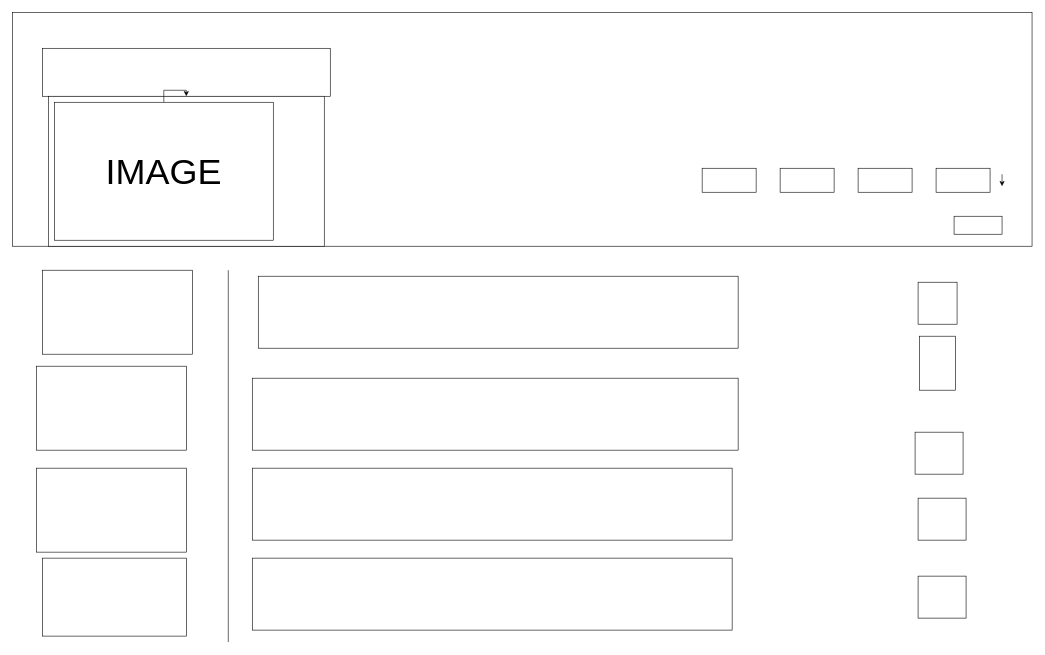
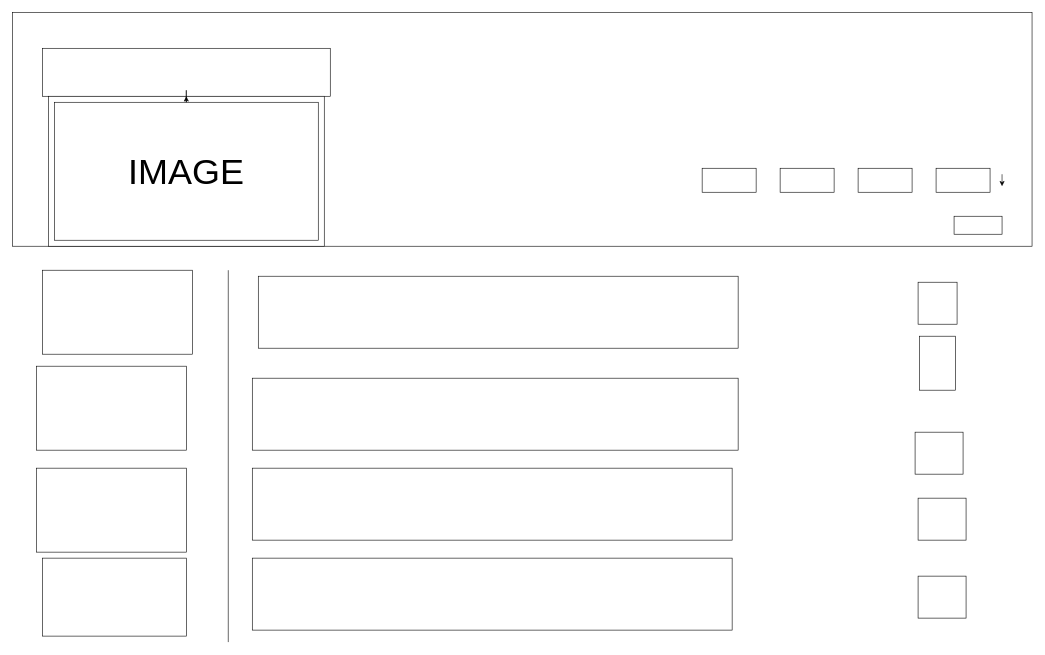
  <mxCell id="0" />
  <mxCell id="1" parent="0" />
  <mxCell id="2" value="" style="rounded=0;whiteSpace=wrap;html=1;" vertex="1" parent="1"><mxGeometry x="1130" y="260" width="550" height="80" as="geometry" /></mxCell>
  <mxCell id="3" value="" style="rounded=0;whiteSpace=wrap;html=1;" vertex="1" parent="1"><mxGeometry width="1700" height="390" as="geometry" x="20" y="20" /></mxCell>
  <mxCell id="4" value="" style="rounded=0;whiteSpace=wrap;html=1;" vertex="1" parent="1"><mxGeometry x="70" y="80" width="480" height="80" as="geometry" /></mxCell>
  <mxCell id="5" value="" style="rounded=0;whiteSpace=wrap;html=1;direction=west;" vertex="1" parent="1"><mxGeometry x="1170" y="280" width="90" height="40" as="geometry" /></mxCell>
  <mxCell id="6" value="" style="rounded=0;whiteSpace=wrap;html=1;direction=west;" vertex="1" parent="1"><mxGeometry x="1300" y="280" width="90" height="40" as="geometry" /></mxCell>
  <mxCell id="7" style="edgeStyle=orthogonalEdgeStyle;rounded=0;orthogonalLoop=1;jettySize=auto;html=1;" edge="1" parent="1"><mxGeometry relative="1" as="geometry"><mxPoint x="1670" y="290" as="sourcePoint" /><mxPoint x="1670" y="310" as="targetPoint" /></mxGeometry></mxCell>
  <mxCell id="8" value="" style="rounded=0;whiteSpace=wrap;html=1;direction=west;" vertex="1" parent="1"><mxGeometry x="1430" y="280" width="90" height="40" as="geometry" /></mxCell>
  <mxCell id="9" value="" style="rounded=0;whiteSpace=wrap;html=1;direction=west;" vertex="1" parent="1"><mxGeometry x="1560" y="280" width="90" height="40" as="geometry" /></mxCell>
  <mxCell id="10" value="" style="rounded=0;whiteSpace=wrap;html=1;" vertex="1" parent="1"><mxGeometry x="1590" y="360" width="80" height="30" as="geometry" /></mxCell>
  <mxCell id="11" value="" style="rounded=0;whiteSpace=wrap;html=1;" vertex="1" parent="1"><mxGeometry x="80" y="160" width="460" height="250" as="geometry" /></mxCell>
  <mxCell id="12" value="" style="edgeStyle=orthogonalEdgeStyle;rounded=0;orthogonalLoop=1;jettySize=auto;html=1;fontSize=15;" edge="1" parent="1" source="13" target="4"><mxGeometry relative="1" as="geometry" /></mxCell>
- <mxCell id="13" value="&lt;font style=&quot;font-size: 60px&quot;&gt;IMAGE&lt;/font&gt;" style="rounded=0;whiteSpace=wrap;html=1;fontSize=15;" vertex="1" parent="1"><mxGeometry x="90" y="170" width="365" height="230" as="geometry" /></mxCell>
+ <mxCell id="13" value="&lt;font style=&quot;font-size: 60px&quot;&gt;IMAGE&lt;/font&gt;" style="rounded=0;whiteSpace=wrap;html=1;fontSize=15;" vertex="1" parent="1"><mxGeometry x="90" y="170" width="440" height="230" as="geometry" /></mxCell>
  <mxCell id="14" value="" style="rounded=0;whiteSpace=wrap;html=1;fontSize=15;" vertex="1" parent="1"><mxGeometry x="70" y="450" width="250" height="140" as="geometry" /></mxCell>
  <mxCell id="15" value="" style="rounded=0;whiteSpace=wrap;html=1;fontSize=15;" vertex="1" parent="1"><mxGeometry x="60" y="610" width="250" height="140" as="geometry" /></mxCell>
  <mxCell id="16" value="" style="rounded=0;whiteSpace=wrap;html=1;fontSize=15;" vertex="1" parent="1"><mxGeometry x="60" y="780" width="250" height="140" as="geometry" /></mxCell>
  <mxCell id="17" value="" style="rounded=0;whiteSpace=wrap;html=1;fontSize=15;" vertex="1" parent="1"><mxGeometry x="70" y="930" width="240" height="130" as="geometry" /></mxCell>
  <mxCell id="18" value="" style="endArrow=none;html=1;fontSize=15;" edge="1" parent="1"><mxGeometry width="50" height="50" relative="1" as="geometry"><mxPoint x="380" y="1070" as="sourcePoint" /><mxPoint x="380" y="450" as="targetPoint" /></mxGeometry></mxCell>
  <mxCell id="19" value="" style="rounded=0;whiteSpace=wrap;html=1;fontSize=15;" vertex="1" parent="1"><mxGeometry x="430" y="460" width="800" height="120" as="geometry" /></mxCell>
  <mxCell id="20" value="" style="rounded=0;whiteSpace=wrap;html=1;fontSize=15;" vertex="1" parent="1"><mxGeometry x="420" y="630" width="810" height="120" as="geometry" /></mxCell>
  <mxCell id="21" value="" style="rounded=0;whiteSpace=wrap;html=1;fontSize=15;" vertex="1" parent="1"><mxGeometry x="420" y="930" width="800" height="120" as="geometry" /></mxCell>
  <mxCell id="22" value="" style="rounded=0;whiteSpace=wrap;html=1;fontSize=15;" vertex="1" parent="1"><mxGeometry x="420" y="780" width="800" height="120" as="geometry" /></mxCell>
  <mxCell id="23" value="" style="rounded=0;whiteSpace=wrap;html=1;fontSize=15;" vertex="1" parent="1"><mxGeometry x="1530" y="470" width="65" height="70" as="geometry" /></mxCell>
  <mxCell id="24" value="" style="rounded=0;whiteSpace=wrap;html=1;fontSize=15;" vertex="1" parent="1"><mxGeometry x="1532.5" y="560" width="60" height="90" as="geometry" /></mxCell>
  <mxCell id="25" value="" style="rounded=0;whiteSpace=wrap;html=1;fontSize=15;" vertex="1" parent="1"><mxGeometry x="1525" y="720" width="80" height="70" as="geometry" /></mxCell>
  <mxCell id="26" value="" style="rounded=0;whiteSpace=wrap;html=1;fontSize=15;" vertex="1" parent="1"><mxGeometry x="1530" y="830" width="80" height="70" as="geometry" /></mxCell>
  <mxCell id="27" value="" style="rounded=0;whiteSpace=wrap;html=1;fontSize=15;" vertex="1" parent="1"><mxGeometry x="1530" y="960" width="80" height="70" as="geometry" /></mxCell>
